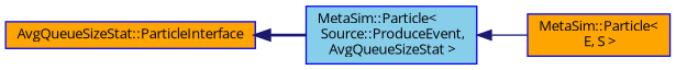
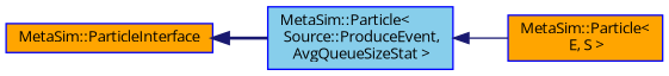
  digraph {
    fontname="Open Sans"
    rankdir=LR
    node [color=blue fillcolor=orange fontname="Open Sans" fontsize=10 shape=record style=filled]
    edge [color=midnightblue dir=back fontname="Open Sans" fontsize=10 labelfontname=Helvetica labelfontsize=10]
-   n1 [height=0.2 label="AvgQueueSizeStat::ParticleInterface" width=0.4]
+   n1 [height=0.2 label="MetaSim::ParticleInterface" width=0.4]
    n2 [fillcolor=skyblue height=0.2 label="MetaSim::Particle\<\l Source::ProduceEvent,\l AvgQueueSizeStat \>" width=0.4]
    n3 [height=0.2 label="MetaSim::Particle\<\l E, S \>" width=0.4]
    n1 -> n2 [style=bold]
    n2 -> n3 [style=solid]
  }
